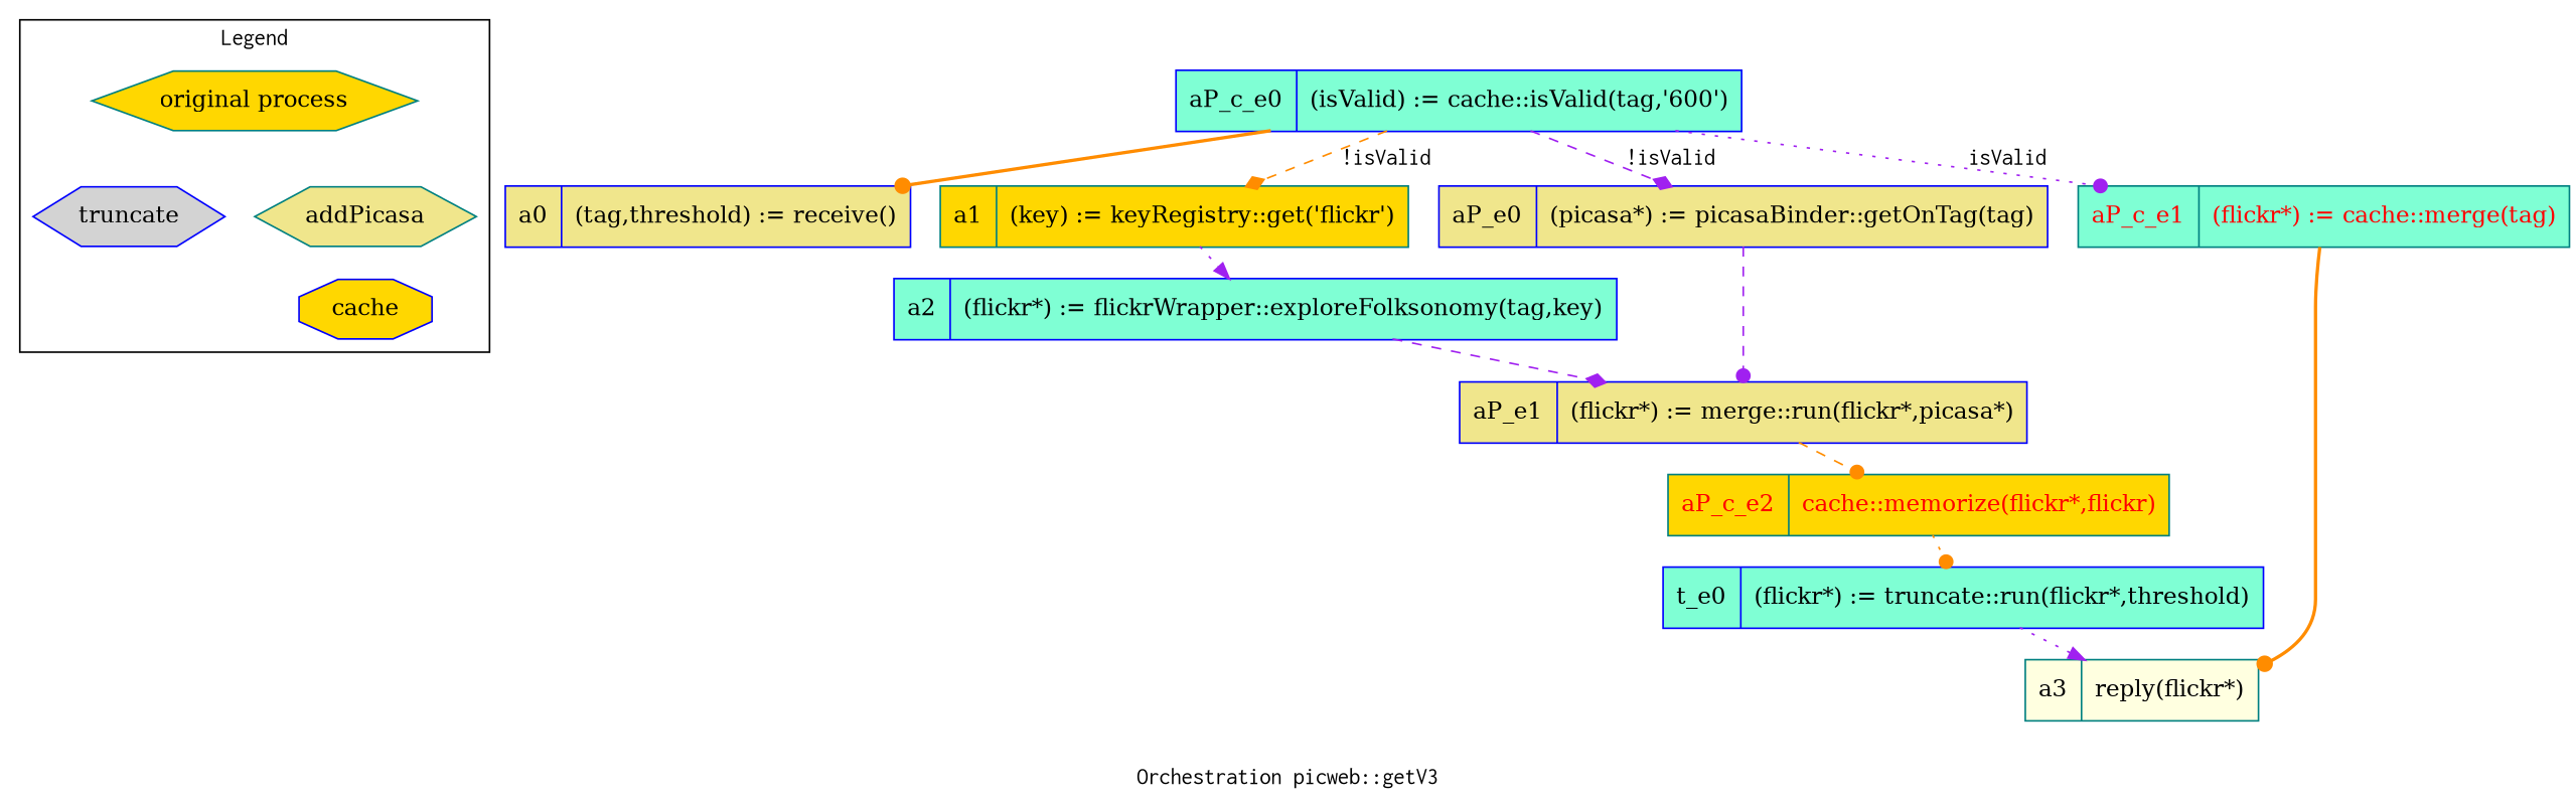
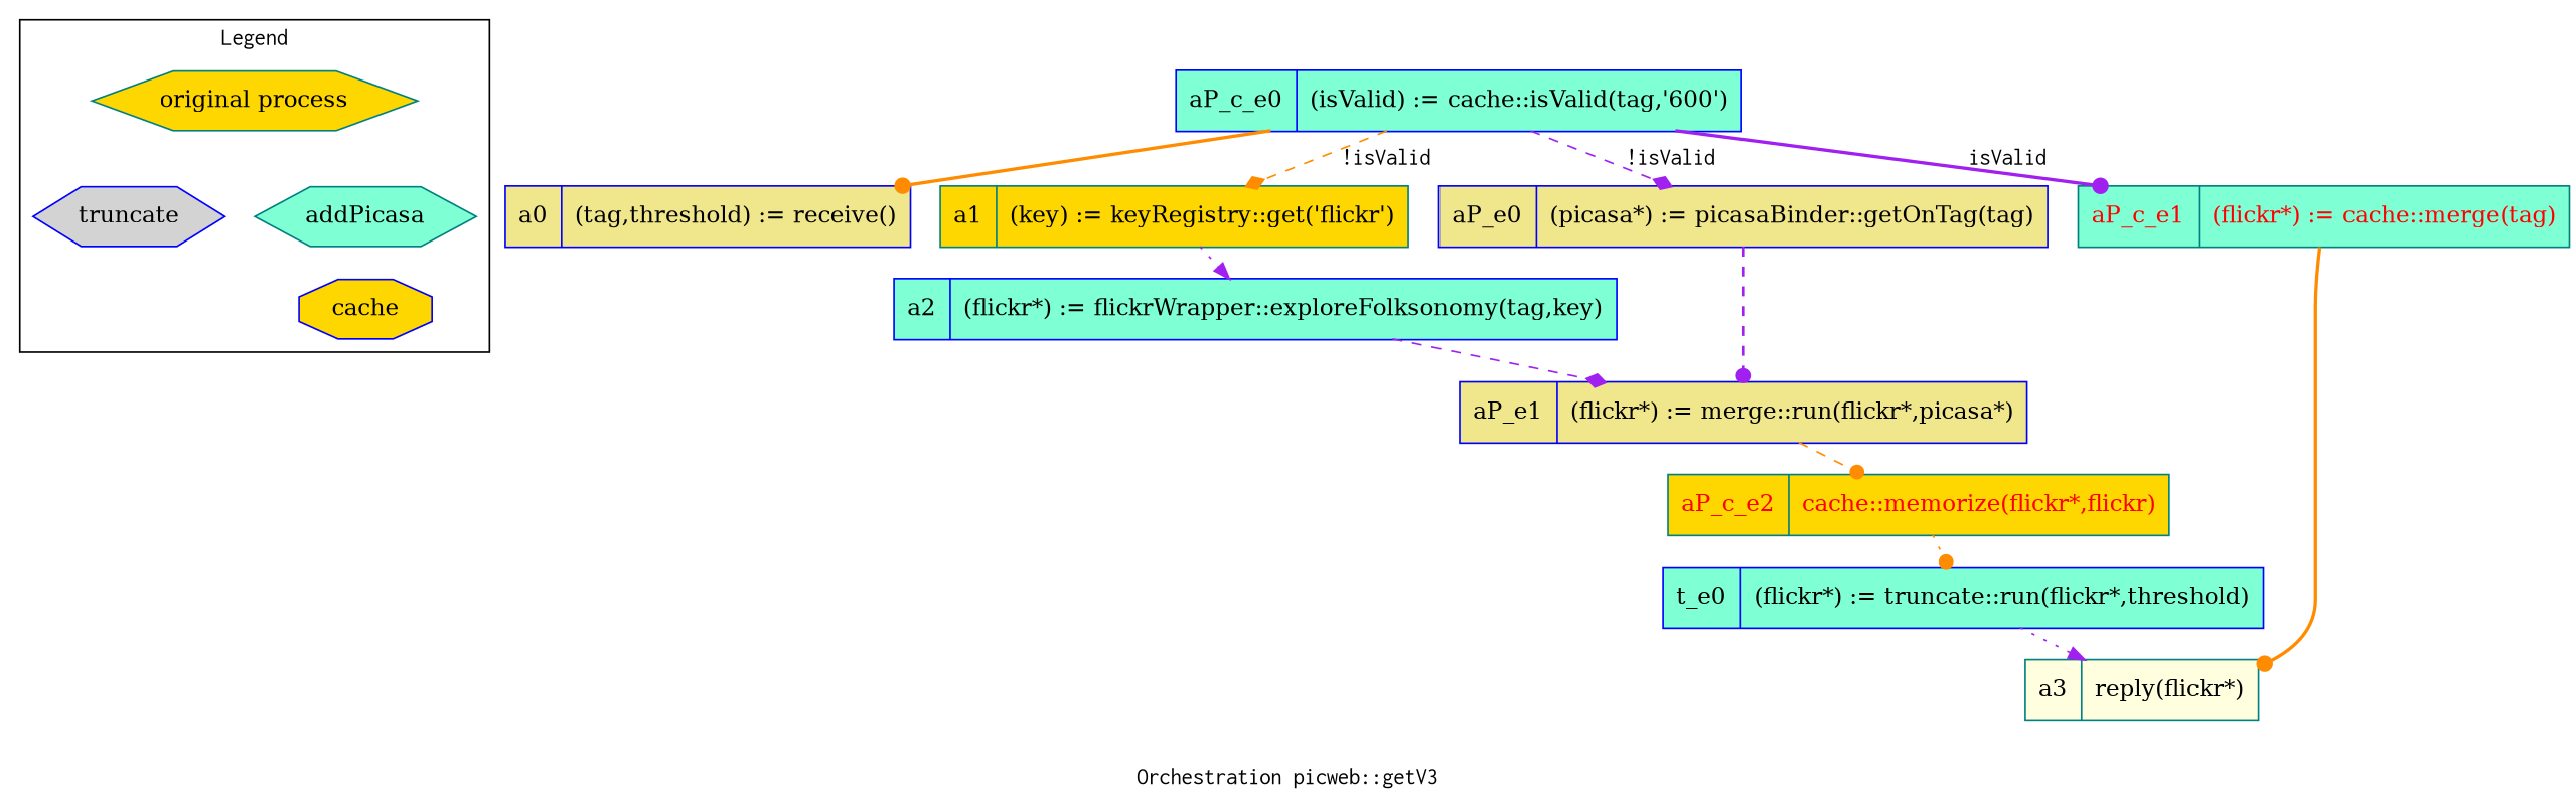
  digraph {
    fontname=Courier
    label="Orchestration picweb::getV3"
    node [color=blue fillcolor=aquamarine shape=record style=filled]
    edge [fontname=Courier style=dashed arrowhead=dot color=purple]
    n1 [color=teal fillcolor=gold label="original process" shape=hexagon]
    n2 [fillcolor=lightgrey label=truncate shape=hexagon]
-   n3 [color=teal fillcolor=khaki label=addPicasa shape=hexagon]
+   n3 [color=teal label=addPicasa shape=hexagon]
    n4 [fillcolor=gold label=cache shape=octagon]
    n5 [fillcolor=khaki label="a0|(tag,threshold) := receive()"]
    n6 [label="aP_c_e0|(isValid) := cache::isValid(tag,'600')"]
    n7 [color=teal fillcolor=gold label="a1|(key) := keyRegistry::get('flickr')"]
    n8 [fillcolor=khaki label="aP_e0|(picasa*) := picasaBinder::getOnTag(tag)"]
    n9 [color=teal fontcolor=red label="aP_c_e1|(flickr*) := cache::merge(tag)"]
    n10 [label="a2|(flickr*) := flickrWrapper::exploreFolksonomy(tag,key)"]
    n11 [fillcolor=khaki label="aP_e1|(flickr*) := merge::run(flickr*,picasa*)"]
    n12 [color=teal fillcolor=gold fontcolor=red label="aP_c_e2|cache::memorize(flickr*,flickr)"]
    n13 [color=teal fillcolor=lightyellow label="a3|reply(flickr*)"]
    n14 [label="t_e0|(flickr*) := truncate::run(flickr*,threshold)"]
    subgraph cluster_1 {
      label=Legend
      ranksep=0.02
      n1
      n2
      n3
      n4
    }
    n1 -> n2 [arrowsize=0 style=invis arrowhead="" color=""]
    n1 -> n3 [arrowsize=0 style=invis arrowhead="" color=""]
    n3 -> n4 [arrowsize=0 style=invis arrowhead="" color=""]
    n6 -> n5 [color=darkorange style=bold]
    n6 -> n7 [arrowhead=diamond color=darkorange label="!isValid"]
    n6 -> n8 [arrowhead=diamond label="!isValid"]
-   n6 -> n9 [label=isValid style=dotted]
+   n6 -> n9 [label=isValid style=bold]
    n7 -> n10 [arrowhead=normal style=dotted]
    n8 -> n11
    n9 -> n13 [color=darkorange style=bold]
    n10 -> n11 [arrowhead=diamond]
    n11 -> n12 [color=darkorange]
    n12 -> n14 [color=darkorange style=dotted]
    n14 -> n13 [arrowhead=normal style=dotted]
  }
